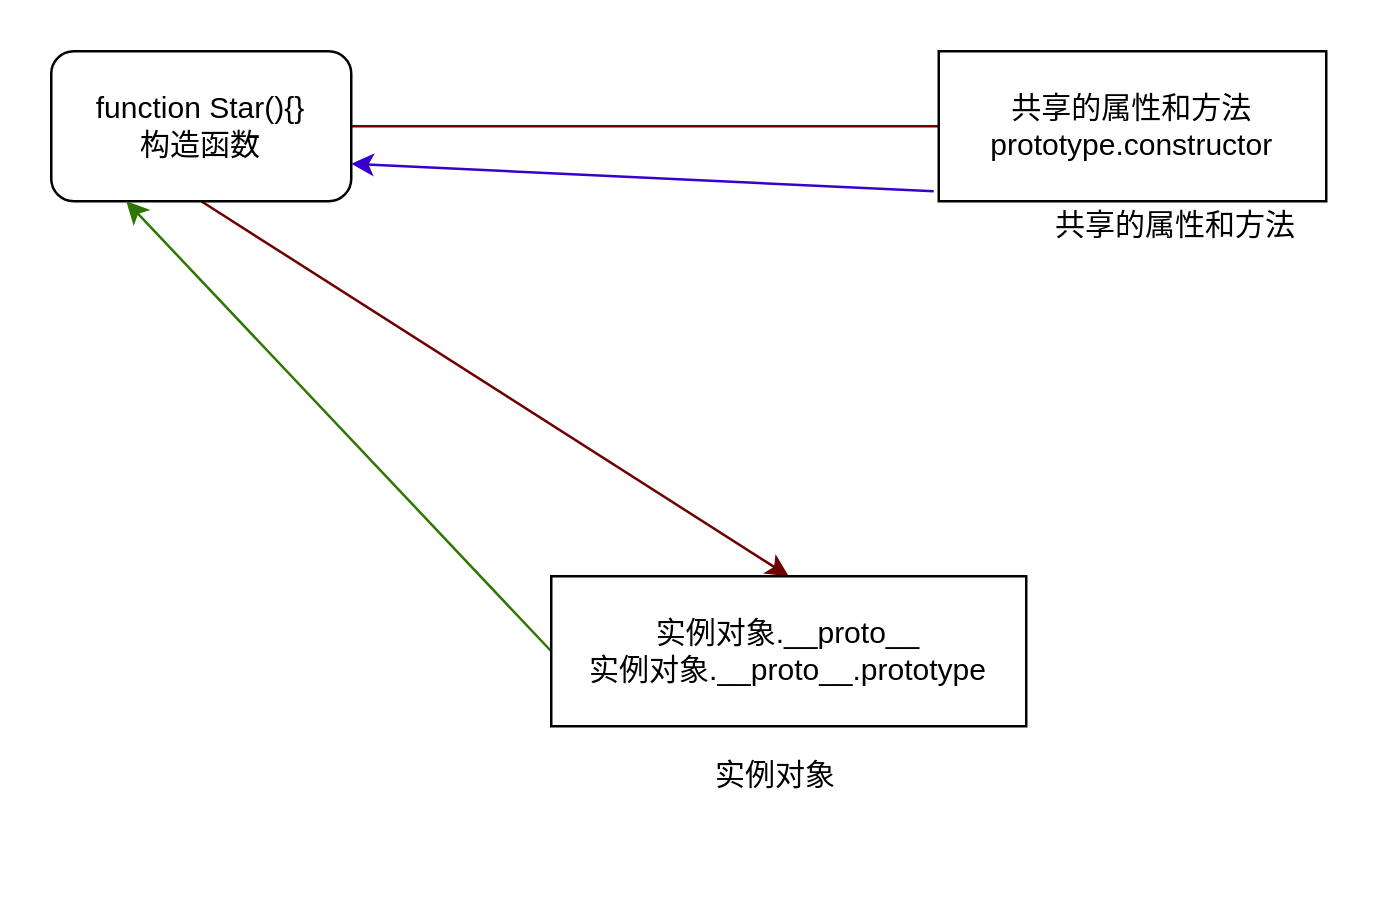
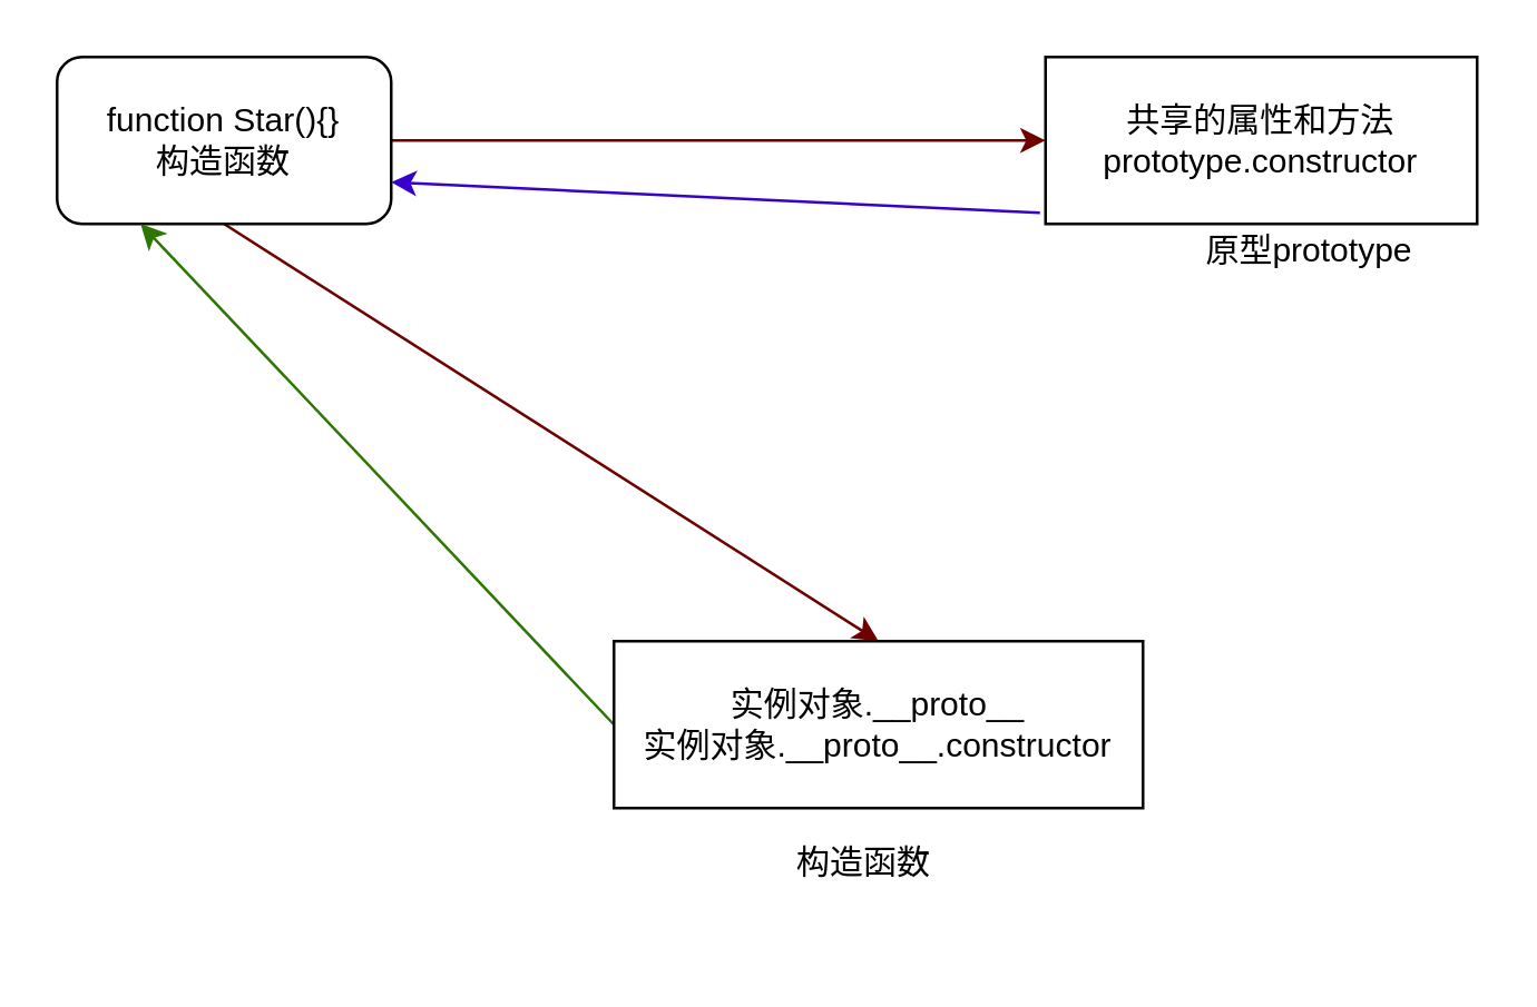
  <mxCell id="0" />
  <mxCell id="1" parent="0" />
  <mxCell id="2" style="edgeStyle=none;html=1;exitX=0.5;exitY=1;exitDx=0;exitDy=0;entryX=0.5;entryY=0;entryDx=0;entryDy=0;fillColor=#a20025;strokeColor=#6F0000;" parent="1" source="4" target="7" edge="1"><mxGeometry relative="1" as="geometry" /></mxCell>
- <mxCell id="3" style="edgeStyle=none;html=1;exitX=1;exitY=0.5;exitDx=0;exitDy=0;entryX=0;entryY=0.5;entryDx=0;entryDy=0;fillColor=#a20025;strokeColor=#6F0000;endArrow=none;" parent="1" source="4" target="9" edge="1"><mxGeometry relative="1" as="geometry" /></mxCell>
+ <mxCell id="3" style="edgeStyle=none;html=1;exitX=1;exitY=0.5;exitDx=0;exitDy=0;entryX=0;entryY=0.5;entryDx=0;entryDy=0;fillColor=#a20025;strokeColor=#6F0000;" parent="1" source="4" target="9" edge="1"><mxGeometry relative="1" as="geometry" /></mxCell>
  <mxCell id="4" value="function Star(){}&lt;br&gt;构造函数" style="whiteSpace=wrap;html=1;rounded=1;" parent="1" vertex="1"><mxGeometry x="20" y="20" width="120" height="60" as="geometry" /></mxCell>
  <mxCell id="5" style="edgeStyle=none;html=1;exitX=0;exitY=0.5;exitDx=0;exitDy=0;entryX=0.25;entryY=1;entryDx=0;entryDy=0;fillColor=#60a917;strokeColor=#2D7600;" parent="1" source="7" target="4" edge="1"><mxGeometry relative="1" as="geometry" /></mxCell>
  <mxCell id="6" style="edgeStyle=none;html=1;exitX=1;exitY=0.5;exitDx=0;exitDy=0;fillColor=#60a917;strokeColor=#2D7600;" parent="1" source="7" target="8" edge="1"><mxGeometry relative="1" as="geometry" /></mxCell>
- <mxCell id="7" value="实例对象.__proto__&lt;br&gt;实例对象.__proto__.prototype" style="rounded=0;whiteSpace=wrap;html=1;" parent="1" vertex="1"><mxGeometry x="220" y="230" width="190" height="60" as="geometry" /></mxCell>
- <mxCell id="8" value="实例对象" style="rounded=0;whiteSpace=wrap;html=1;fillColor=none;strokeColor=none;" parent="1" vertex="1"><mxGeometry x="250" y="280" width="120" height="60" as="geometry" /></mxCell>
+ <mxCell id="7" value="实例对象.__proto__&lt;br&gt;实例对象.__proto__.constructor" style="rounded=0;whiteSpace=wrap;html=1;" parent="1" vertex="1"><mxGeometry x="220" y="230" width="190" height="60" as="geometry" /></mxCell>
+ <mxCell id="8" value="构造函数" style="rounded=0;whiteSpace=wrap;html=1;fillColor=none;strokeColor=none;" parent="1" vertex="1"><mxGeometry x="250" y="280" width="120" height="60" as="geometry" /></mxCell>
  <mxCell id="9" value="共享的属性和方法&lt;br&gt;prototype.constructor" style="rounded=0;whiteSpace=wrap;html=1;fillColor=none;" parent="1" vertex="1"><mxGeometry x="375" y="20" width="155" height="60" as="geometry" /></mxCell>
  <mxCell id="10" style="edgeStyle=none;html=1;entryX=1;entryY=0.75;entryDx=0;entryDy=0;fillColor=#6a00ff;strokeColor=#3700CC;" parent="1" target="4" edge="1"><mxGeometry relative="1" as="geometry"><mxPoint x="373" y="76" as="sourcePoint" /></mxGeometry></mxCell>
- <mxCell id="11" value="共享的属性和方法" style="rounded=0;whiteSpace=wrap;html=1;fillColor=none;strokeColor=none;" parent="1" vertex="1"><mxGeometry x="410" y="60" width="120" height="60" as="geometry" /></mxCell>
+ <mxCell id="11" value="原型prototype" style="rounded=0;whiteSpace=wrap;html=1;fillColor=none;strokeColor=none;" parent="1" vertex="1"><mxGeometry x="410" y="60" width="120" height="60" as="geometry" /></mxCell>
